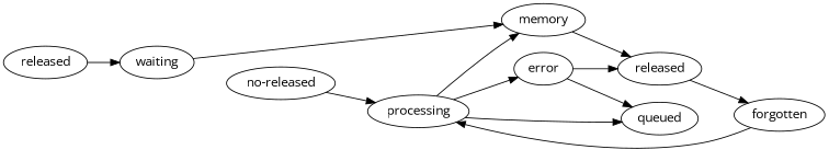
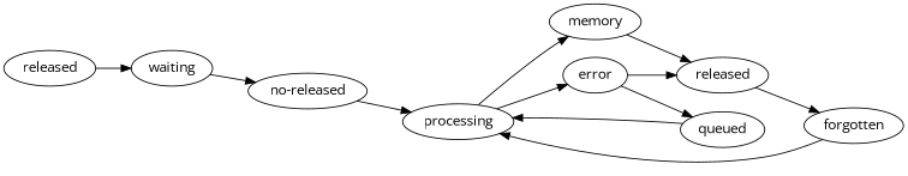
  digraph {
    bgcolor="#FFFFFFF00"
    fontname="Open Sans"
    rankdir=LR
    node [fontname="Open Sans"]
    edge [fontname="Open Sans"]
    n1 [label=released]
    waiting
    n3 [label="no-released"]
    n4 [label=released]
    forgotten
    processing
    memory
    error
    queued
    n1 -> waiting
-   waiting -> memory
+   waiting -> n3
    n3 -> processing
    n4 -> forgotten
    forgotten -> processing
    processing -> memory
    processing -> error
    memory -> n4
    error -> n4
    error -> queued
-   processing -> queued
+   queued -> processing
  }
